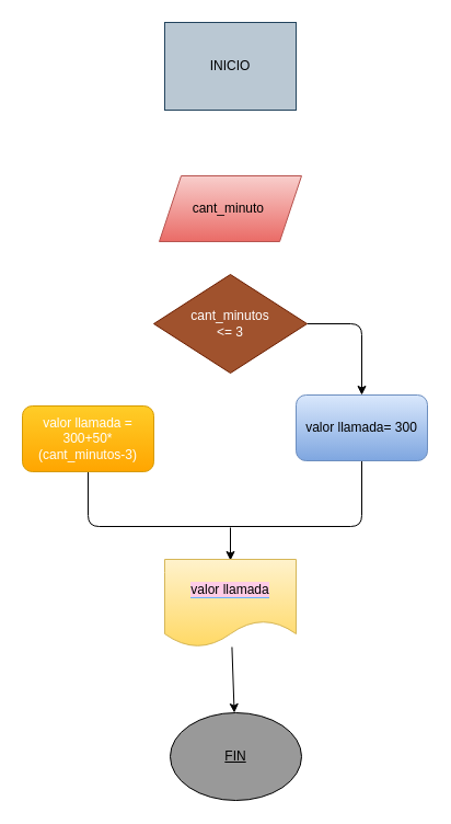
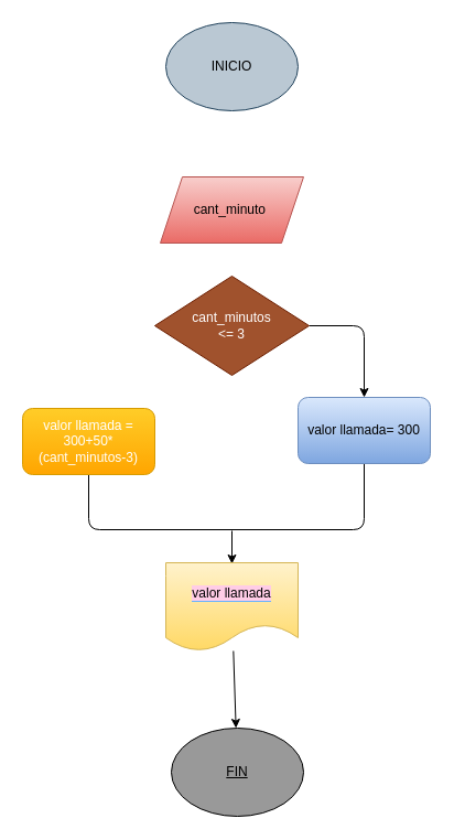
  <mxCell id="0" />
  <mxCell id="1" parent="0" />
  <mxCell id="2" value="&lt;font color=&quot;#000000&quot;&gt;cant_minuto&amp;nbsp;&lt;/font&gt;" style="shape=parallelogram;perimeter=parallelogramPerimeter;whiteSpace=wrap;html=1;fixedSize=1;strokeColor=#b85450;fillColor=#f8cecc;gradientColor=#ea6b66;" parent="1" vertex="1"><mxGeometry x="145" y="160" width="130" height="60" as="geometry" /></mxCell>
  <mxCell id="3" style="edgeStyle=none;html=1;fontColor=#000000;" parent="1" source="4" edge="1"><mxGeometry relative="1" as="geometry"><mxPoint x="330" y="360" as="targetPoint" /><Array as="points"><mxPoint x="330" y="295" /></Array></mxGeometry></mxCell>
  <mxCell id="4" value="cant_minutos&lt;br&gt;&amp;lt;= 3" style="rhombus;whiteSpace=wrap;html=1;strokeColor=#6D1F00;fillColor=#a0522d;fontColor=#ffffff;" parent="1" vertex="1"><mxGeometry x="140" y="250" width="140" height="90" as="geometry" /></mxCell>
  <mxCell id="5" style="edgeStyle=none;html=1;fontColor=#000000;endArrow=none;endFill=0;" parent="1" source="6" edge="1"><mxGeometry relative="1" as="geometry"><mxPoint x="210" y="480" as="targetPoint" /><Array as="points"><mxPoint x="80" y="480" /></Array></mxGeometry></mxCell>
  <mxCell id="6" value="&lt;font color=&quot;#ffffff&quot;&gt;valor llamada =&lt;br&gt;300+50*&lt;br&gt;(cant_minutos-3)&lt;/font&gt;" style="rounded=1;whiteSpace=wrap;html=1;strokeColor=#d79b00;fillColor=#ffcd28;gradientColor=#ffa500;" parent="1" vertex="1"><mxGeometry x="20" y="370" width="120" height="60" as="geometry" /></mxCell>
  <mxCell id="7" style="edgeStyle=none;html=1;fontColor=#000000;endArrow=none;endFill=0;" parent="1" source="8" edge="1"><mxGeometry relative="1" as="geometry"><mxPoint x="200" y="480" as="targetPoint" /><Array as="points"><mxPoint x="330" y="480" /></Array></mxGeometry></mxCell>
  <mxCell id="8" value="&lt;font color=&quot;#000000&quot;&gt;valor llamada= 300&lt;/font&gt;" style="rounded=1;whiteSpace=wrap;html=1;strokeColor=#6c8ebf;fillColor=#dae8fc;gradientColor=#7ea6e0;" parent="1" vertex="1"><mxGeometry x="270" y="360" width="120" height="60" as="geometry" /></mxCell>
  <mxCell id="9" style="edgeStyle=none;html=1;fontColor=#000000;entryX=0.5;entryY=0;entryDx=0;entryDy=0;" parent="1" edge="1"><mxGeometry relative="1" as="geometry"><mxPoint x="210" y="511" as="targetPoint" /><mxPoint x="210" y="481" as="sourcePoint" /></mxGeometry></mxCell>
  <mxCell id="10" style="edgeStyle=none;html=1;" parent="1" source="11" target="12" edge="1"><mxGeometry relative="1" as="geometry" /></mxCell>
  <mxCell id="11" value="&lt;font style=&quot;background-color: rgb(255, 204, 230);&quot; color=&quot;#000000&quot;&gt;valor llamada&lt;/font&gt;" style="shape=document;whiteSpace=wrap;html=1;boundedLbl=1;labelBackgroundColor=#66B2FF;strokeColor=#d6b656;fillColor=#fff2cc;gradientColor=#ffd966;" parent="1" vertex="1"><mxGeometry x="150" y="510" width="120" height="80" as="geometry" /></mxCell>
- <mxCell id="12" value="&lt;u&gt;FIN&lt;/u&gt;" style="ellipse;whiteSpace=wrap;html=1;fillColor=#999999;" parent="1" vertex="1"><mxGeometry x="155" y="650" width="120" height="80" as="geometry" /></mxCell>
- <mxCell id="13" value="INICIO" style="whiteSpace=wrap;html=1;fillColor=#bac8d3;strokeColor=#23445d;rounded=0;" vertex="1" parent="1"><mxGeometry x="150" y="20" width="120" height="80" as="geometry" /></mxCell>
+ <mxCell id="12" value="&lt;u&gt;FIN&lt;/u&gt;" style="ellipse;whiteSpace=wrap;html=1;fillColor=#999999;" parent="1" vertex="1"><mxGeometry x="155" y="660" width="120" height="80" as="geometry" /></mxCell>
+ <mxCell id="13" value="INICIO" style="ellipse;whiteSpace=wrap;html=1;fillColor=#bac8d3;strokeColor=#23445d;" vertex="1" parent="1"><mxGeometry x="150" y="20" width="120" height="80" as="geometry" /></mxCell>
